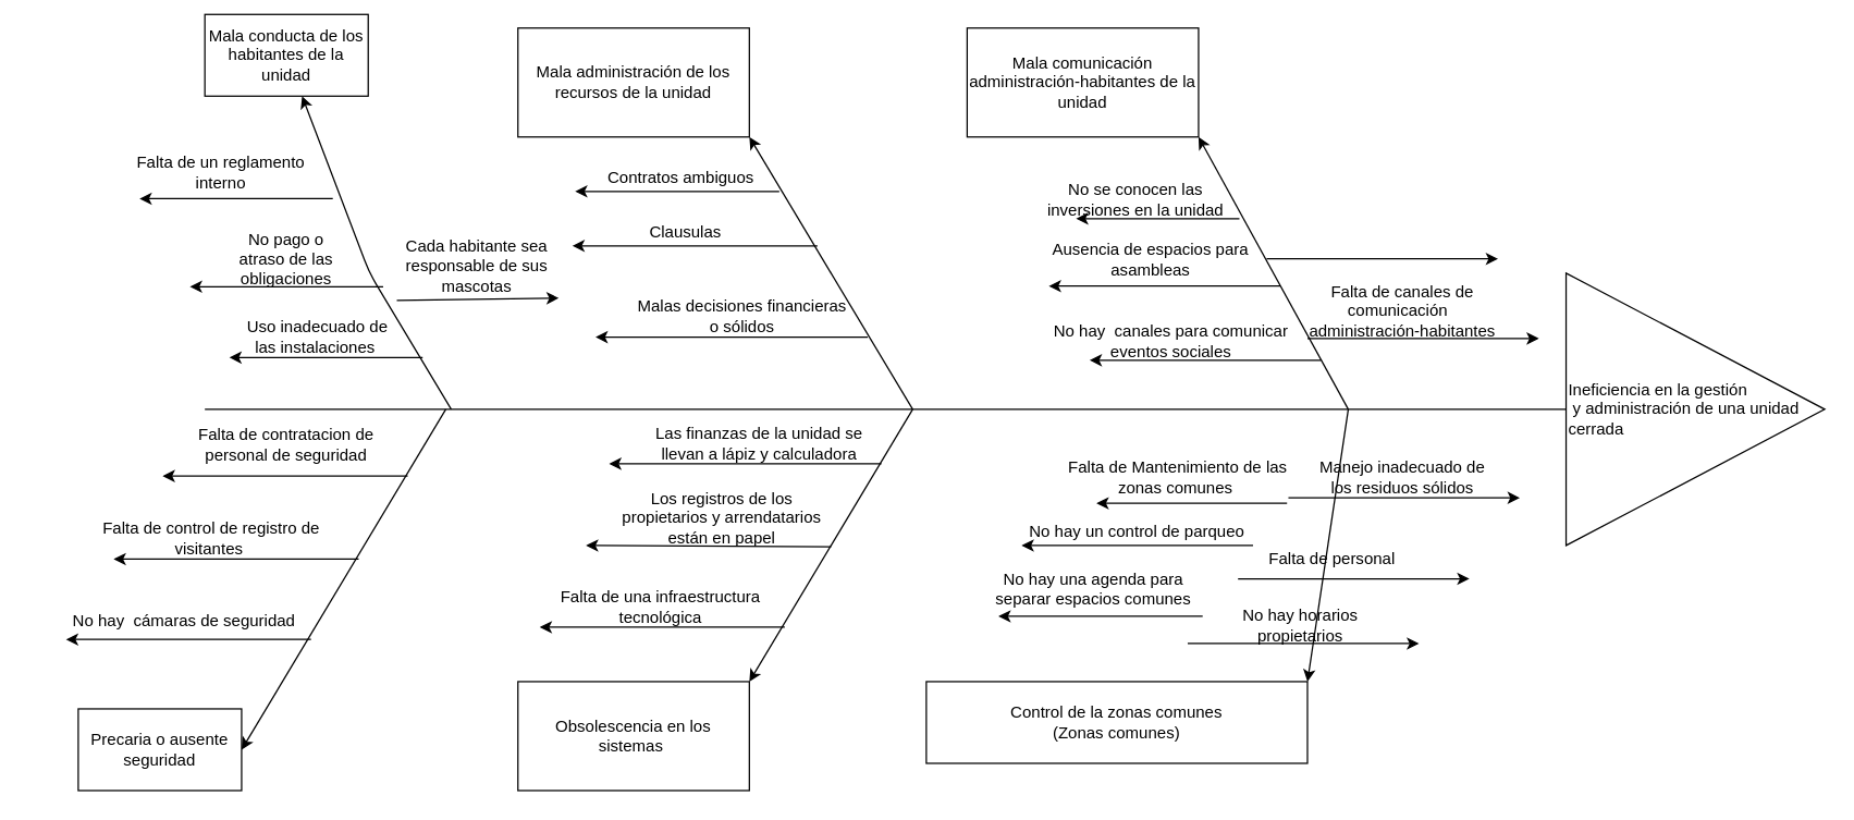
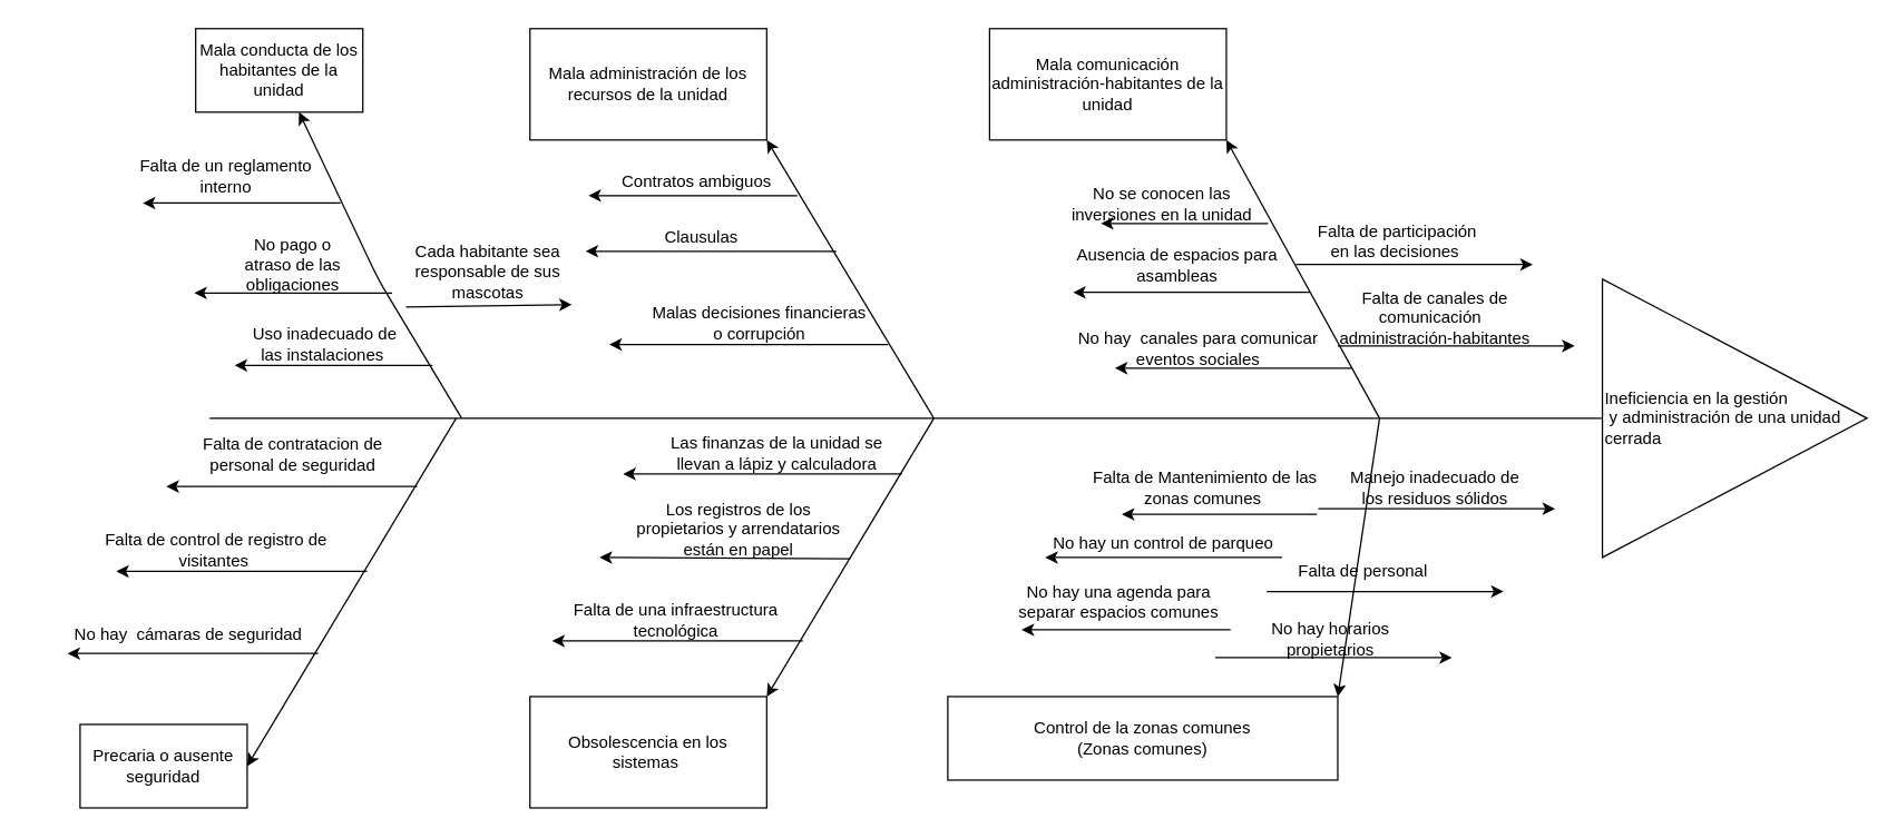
  <mxCell id="0" />
  <mxCell id="1" parent="0" />
  <mxCell id="2" value="" style="endArrow=none;html=1;" parent="1" edge="1"><mxGeometry width="50" height="50" relative="1" as="geometry"><mxPoint x="150" y="300" as="sourcePoint" /><mxPoint x="1150" y="300" as="targetPoint" /></mxGeometry></mxCell>
  <mxCell id="3" value="" style="endArrow=classic;html=1;entryX=1;entryY=1;entryDx=0;entryDy=0;" parent="1" target="32" edge="1"><mxGeometry width="50" height="50" relative="1" as="geometry"><mxPoint x="990" y="300" as="sourcePoint" /><mxPoint x="870" y="100" as="targetPoint" /></mxGeometry></mxCell>
  <mxCell id="4" value="" style="endArrow=classic;html=1;entryX=1;entryY=0;entryDx=0;entryDy=0;" parent="1" target="35" edge="1"><mxGeometry width="50" height="50" relative="1" as="geometry"><mxPoint x="990" y="300" as="sourcePoint" /><mxPoint x="870" y="500" as="targetPoint" /></mxGeometry></mxCell>
  <mxCell id="5" value="" style="endArrow=classic;html=1;entryX=1;entryY=1;entryDx=0;entryDy=0;" parent="1" edge="1"><mxGeometry width="50" height="50" relative="1" as="geometry"><mxPoint x="670" y="300" as="sourcePoint" /><mxPoint x="550" y="100" as="targetPoint" /></mxGeometry></mxCell>
  <mxCell id="6" value="" style="endArrow=classic;html=1;entryX=1;entryY=0;entryDx=0;entryDy=0;" parent="1" edge="1"><mxGeometry width="50" height="50" relative="1" as="geometry"><mxPoint x="670" y="300" as="sourcePoint" /><mxPoint x="550" y="500" as="targetPoint" /></mxGeometry></mxCell>
  <mxCell id="7" value="Falta de canales de comunicación&amp;nbsp;&amp;nbsp;&lt;br&gt;administración-habitantes" style="text;html=1;strokeColor=none;fillColor=none;align=center;verticalAlign=middle;whiteSpace=wrap;rounded=0;" parent="1" vertex="1"><mxGeometry x="940" y="208" width="180" height="40" as="geometry" /></mxCell>
  <mxCell id="8" value="" style="endArrow=classic;html=1;" parent="1" edge="1"><mxGeometry width="50" height="50" relative="1" as="geometry"><mxPoint x="940" y="209.5" as="sourcePoint" /><mxPoint x="770" y="209.5" as="targetPoint" /></mxGeometry></mxCell>
  <mxCell id="9" value="Ausencia de espacios para asambleas" style="text;html=1;strokeColor=none;fillColor=none;align=center;verticalAlign=middle;whiteSpace=wrap;rounded=0;" parent="1" vertex="1"><mxGeometry x="770" y="170" width="150" height="40" as="geometry" /></mxCell>
  <mxCell id="10" value="" style="endArrow=classic;html=1;" parent="1" target="53" edge="1"><mxGeometry width="50" height="50" relative="1" as="geometry"><mxPoint x="331" y="300" as="sourcePoint" /><mxPoint x="211" y="100" as="targetPoint" /><Array as="points"><mxPoint x="271" y="200" /></Array></mxGeometry></mxCell>
  <mxCell id="11" value="" style="endArrow=classic;html=1;" parent="1" edge="1"><mxGeometry width="50" height="50" relative="1" as="geometry"><mxPoint x="244" y="145.33" as="sourcePoint" /><mxPoint x="102" y="145.33" as="targetPoint" /></mxGeometry></mxCell>
  <mxCell id="12" value="" style="endArrow=classic;html=1;" parent="1" edge="1"><mxGeometry width="50" height="50" relative="1" as="geometry"><mxPoint x="572" y="140" as="sourcePoint" /><mxPoint x="422" y="140" as="targetPoint" /></mxGeometry></mxCell>
  <mxCell id="13" value="Contratos ambiguos" style="text;html=1;strokeColor=none;fillColor=none;align=center;verticalAlign=middle;whiteSpace=wrap;rounded=0;" parent="1" vertex="1"><mxGeometry x="435" y="120" width="130" height="20" as="geometry" /></mxCell>
  <mxCell id="14" value="" style="endArrow=classic;html=1;" parent="1" edge="1"><mxGeometry width="50" height="50" relative="1" as="geometry"><mxPoint x="600" y="180" as="sourcePoint" /><mxPoint x="420" y="180" as="targetPoint" /></mxGeometry></mxCell>
  <mxCell id="15" value="Las finanzas de la unidad se llevan a lápiz y calculadora" style="text;html=1;strokeColor=none;fillColor=none;align=center;verticalAlign=middle;whiteSpace=wrap;rounded=0;" parent="1" vertex="1"><mxGeometry x="465" y="310" width="185" height="30" as="geometry" /></mxCell>
  <mxCell id="16" value="No hay un control de parqueo" style="text;html=1;strokeColor=none;fillColor=none;align=center;verticalAlign=middle;whiteSpace=wrap;rounded=0;" parent="1" vertex="1"><mxGeometry x="750" y="380" width="170" height="20" as="geometry" /></mxCell>
  <mxCell id="17" value="Falta de Mantenimiento de las zonas comunes&amp;nbsp;" style="text;html=1;strokeColor=none;fillColor=none;align=center;verticalAlign=middle;whiteSpace=wrap;rounded=0;" parent="1" vertex="1"><mxGeometry x="780" y="330" width="170" height="40" as="geometry" /></mxCell>
- <mxCell id="18" value="Malas decisiones financieras o sólidos" style="text;html=1;strokeColor=none;fillColor=none;align=center;verticalAlign=middle;whiteSpace=wrap;rounded=0;" parent="1" vertex="1"><mxGeometry x="465" y="222" width="160" height="20" as="geometry" /></mxCell>
+ <mxCell id="18" value="Malas decisiones financieras o corrupción" style="text;html=1;strokeColor=none;fillColor=none;align=center;verticalAlign=middle;whiteSpace=wrap;rounded=0;" parent="1" vertex="1"><mxGeometry x="465" y="222" width="160" height="20" as="geometry" /></mxCell>
  <mxCell id="19" value="Clausulas&amp;nbsp;" style="text;html=1;strokeColor=none;fillColor=none;align=center;verticalAlign=middle;whiteSpace=wrap;rounded=0;" parent="1" vertex="1"><mxGeometry x="430" y="160" width="150" height="20" as="geometry" /></mxCell>
  <mxCell id="20" value="" style="endArrow=classic;html=1;" parent="1" edge="1"><mxGeometry width="50" height="50" relative="1" as="geometry"><mxPoint x="637" y="247" as="sourcePoint" /><mxPoint x="437" y="247" as="targetPoint" /></mxGeometry></mxCell>
  <mxCell id="21" value="" style="endArrow=classic;html=1;" parent="1" edge="1"><mxGeometry width="50" height="50" relative="1" as="geometry"><mxPoint x="945" y="369" as="sourcePoint" /><mxPoint x="805" y="369" as="targetPoint" /></mxGeometry></mxCell>
  <mxCell id="22" value="" style="endArrow=classic;html=1;" parent="1" edge="1"><mxGeometry width="50" height="50" relative="1" as="geometry"><mxPoint x="920" y="400" as="sourcePoint" /><mxPoint x="750" y="400" as="targetPoint" /></mxGeometry></mxCell>
  <mxCell id="23" value="" style="endArrow=classic;html=1;" parent="1" edge="1"><mxGeometry width="50" height="50" relative="1" as="geometry"><mxPoint x="883" y="452" as="sourcePoint" /><mxPoint x="733" y="452" as="targetPoint" /></mxGeometry></mxCell>
  <mxCell id="24" value="No hay una agenda para separar espacios comunes" style="text;html=1;strokeColor=none;fillColor=none;align=center;verticalAlign=bottom;whiteSpace=wrap;rounded=0;" parent="1" vertex="1"><mxGeometry x="718" y="419" width="170" height="30" as="geometry" /></mxCell>
  <mxCell id="25" value="" style="endArrow=classic;html=1;" parent="1" edge="1"><mxGeometry width="50" height="50" relative="1" as="geometry"><mxPoint x="647" y="340" as="sourcePoint" /><mxPoint x="447" y="340" as="targetPoint" /></mxGeometry></mxCell>
  <mxCell id="26" value="Falta de una infraestructura tecnológica" style="text;html=1;strokeColor=none;fillColor=none;align=center;verticalAlign=middle;whiteSpace=wrap;rounded=0;" parent="1" vertex="1"><mxGeometry x="410" y="430" width="150" height="30" as="geometry" /></mxCell>
  <mxCell id="27" value="Manejo inadecuado de los residuos sólidos" style="text;html=1;strokeColor=none;fillColor=none;align=center;verticalAlign=middle;whiteSpace=wrap;rounded=0;" parent="1" vertex="1"><mxGeometry x="960" y="330" width="140" height="40" as="geometry" /></mxCell>
  <mxCell id="28" value="Los registros de los propietarios y arrendatarios están en papel" style="text;html=1;strokeColor=none;fillColor=none;align=center;verticalAlign=middle;whiteSpace=wrap;rounded=0;" parent="1" vertex="1"><mxGeometry x="450" y="370" width="160" height="20" as="geometry" /></mxCell>
  <mxCell id="29" value="" style="endArrow=classic;html=1;exitX=1;exitY=1;exitDx=0;exitDy=0;" parent="1" edge="1"><mxGeometry width="50" height="50" relative="1" as="geometry"><mxPoint x="610" y="401" as="sourcePoint" /><mxPoint x="430" y="400" as="targetPoint" /></mxGeometry></mxCell>
  <mxCell id="30" value="" style="endArrow=classic;html=1;" parent="1" edge="1"><mxGeometry width="50" height="50" relative="1" as="geometry"><mxPoint x="946" y="365" as="sourcePoint" /><mxPoint x="1116" y="365" as="targetPoint" /></mxGeometry></mxCell>
  <mxCell id="31" value="" style="endArrow=classic;html=1;" parent="1" edge="1"><mxGeometry width="50" height="50" relative="1" as="geometry"><mxPoint x="576" y="460" as="sourcePoint" /><mxPoint x="396" y="460" as="targetPoint" /></mxGeometry></mxCell>
  <mxCell id="32" value="Mala comunicación&lt;br&gt;administración-habitantes de la unidad" style="rounded=0;whiteSpace=wrap;html=1;" parent="1" vertex="1"><mxGeometry x="710" width="170" height="80" as="geometry" y="20" /></mxCell>
  <mxCell id="33" value="Mala administración de los recursos de la unidad" style="rounded=0;whiteSpace=wrap;html=1;" parent="1" vertex="1"><mxGeometry x="380" width="170" height="80" as="geometry" y="20" /></mxCell>
  <mxCell id="34" value="Obsolescencia en los sistemas&amp;nbsp;" style="rounded=0;whiteSpace=wrap;html=1;" parent="1" vertex="1"><mxGeometry x="380" y="500" width="170" height="80" as="geometry" /></mxCell>
  <mxCell id="35" value="Control de la zonas comunes&lt;br&gt;(Zonas comunes)" style="rounded=0;whiteSpace=wrap;html=1;" parent="1" vertex="1"><mxGeometry x="680" y="500" width="280" height="60" as="geometry" /></mxCell>
  <mxCell id="36" value="Ineficiencia en la gestión&lt;br&gt;&amp;nbsp;y administración de una unidad cerrada" style="triangle;whiteSpace=wrap;html=1;align=left;" parent="1" vertex="1"><mxGeometry x="1150" y="200" width="190" height="200" as="geometry" /></mxCell>
  <mxCell id="37" value="" style="endArrow=classic;html=1;" parent="1" edge="1"><mxGeometry width="50" height="50" relative="1" as="geometry"><mxPoint x="327" y="300" as="sourcePoint" /><mxPoint x="177" y="550" as="targetPoint" /></mxGeometry></mxCell>
  <mxCell id="38" value="" style="endArrow=classic;html=1;" parent="1" edge="1"><mxGeometry width="50" height="50" relative="1" as="geometry"><mxPoint x="299" y="349" as="sourcePoint" /><mxPoint x="119" y="349" as="targetPoint" /></mxGeometry></mxCell>
  <mxCell id="39" value="" style="endArrow=classic;html=1;" parent="1" edge="1"><mxGeometry width="50" height="50" relative="1" as="geometry"><mxPoint x="263" y="410" as="sourcePoint" /><mxPoint x="83" y="410" as="targetPoint" /></mxGeometry></mxCell>
  <mxCell id="40" value="" style="endArrow=classic;html=1;" parent="1" edge="1"><mxGeometry width="50" height="50" relative="1" as="geometry"><mxPoint x="228" y="469" as="sourcePoint" /><mxPoint x="48" y="469" as="targetPoint" /></mxGeometry></mxCell>
+ <mxCell id="41" value="Falta de participación en las decisiones&amp;nbsp;" style="text;html=1;strokeColor=none;fillColor=none;align=center;verticalAlign=middle;whiteSpace=wrap;rounded=0;" parent="1" vertex="1"><mxGeometry x="943" y="163" width="120" height="20" as="geometry" /></mxCell>
  <mxCell id="42" value="Precaria o ausente seguridad" style="rounded=0;whiteSpace=wrap;html=1;" parent="1" vertex="1"><mxGeometry x="57" y="520" width="120" height="60" as="geometry" /></mxCell>
  <mxCell id="43" value="No hay&amp;nbsp; cámaras de seguridad" style="text;html=1;strokeColor=none;fillColor=none;align=center;verticalAlign=middle;whiteSpace=wrap;rounded=0;" parent="1" vertex="1"><mxGeometry x="20" y="446" width="230" height="20" as="geometry" /></mxCell>
  <mxCell id="44" value="Falta de control de registro de visitantes&amp;nbsp;" style="text;html=1;strokeColor=none;fillColor=none;align=center;verticalAlign=middle;whiteSpace=wrap;rounded=0;" parent="1" vertex="1"><mxGeometry x="50" y="385" width="210" height="20" as="geometry" /></mxCell>
  <mxCell id="45" value="Falta de contratacion de personal de seguridad" style="text;html=1;strokeColor=none;fillColor=none;align=center;verticalAlign=middle;whiteSpace=wrap;rounded=0;" parent="1" vertex="1"><mxGeometry x="140" y="316" width="140" height="20" as="geometry" /></mxCell>
  <mxCell id="46" value="" style="endArrow=classic;html=1;" parent="1" edge="1"><mxGeometry width="50" height="50" relative="1" as="geometry"><mxPoint x="910" y="160" as="sourcePoint" /><mxPoint x="790" y="160" as="targetPoint" /></mxGeometry></mxCell>
  <mxCell id="47" value="No se conocen las inversiones en la unidad" style="text;html=1;strokeColor=none;fillColor=none;align=center;verticalAlign=middle;whiteSpace=wrap;rounded=0;" parent="1" vertex="1"><mxGeometry x="759" y="136" width="150" height="20" as="geometry" /></mxCell>
  <mxCell id="48" value="No hay horarios propietarios" style="text;html=1;strokeColor=none;fillColor=none;align=center;verticalAlign=middle;whiteSpace=wrap;rounded=0;" parent="1" vertex="1"><mxGeometry x="880" y="449" width="150" height="20" as="geometry" /></mxCell>
  <mxCell id="49" value="" style="endArrow=classic;html=1;" parent="1" edge="1"><mxGeometry width="50" height="50" relative="1" as="geometry"><mxPoint x="909" y="424.5" as="sourcePoint" /><mxPoint x="1079" y="424.5" as="targetPoint" /></mxGeometry></mxCell>
  <mxCell id="50" value="Falta de personal&amp;nbsp;" style="text;html=1;strokeColor=none;fillColor=none;align=center;verticalAlign=middle;whiteSpace=wrap;rounded=0;" parent="1" vertex="1"><mxGeometry x="920" y="400" width="120" height="20" as="geometry" /></mxCell>
  <mxCell id="51" value="" style="endArrow=classic;html=1;" parent="1" edge="1"><mxGeometry width="50" height="50" relative="1" as="geometry"><mxPoint x="970" y="264" as="sourcePoint" /><mxPoint x="800" y="264" as="targetPoint" /></mxGeometry></mxCell>
  <mxCell id="52" value="No hay&amp;nbsp; canales para comunicar eventos sociales" style="text;html=1;strokeColor=none;fillColor=none;align=center;verticalAlign=middle;whiteSpace=wrap;rounded=0;" parent="1" vertex="1"><mxGeometry x="770" y="240" width="180" height="20" as="geometry" /></mxCell>
- <mxCell id="53" value="Mala conducta de los habitantes de la unidad" style="rounded=0;whiteSpace=wrap;html=1;" parent="1" vertex="1"><mxGeometry x="150" y="10" width="120" height="60" as="geometry" /></mxCell>
+ <mxCell id="53" value="Mala conducta de los habitantes de la unidad" style="rounded=0;whiteSpace=wrap;html=1;" parent="1" vertex="1"><mxGeometry x="140" width="120" height="60" as="geometry" y="20" /></mxCell>
  <mxCell id="54" value="Falta de un reglamento interno" style="text;html=1;strokeColor=none;fillColor=none;align=center;verticalAlign=middle;whiteSpace=wrap;rounded=0;" parent="1" vertex="1"><mxGeometry x="90" y="116" width="144" height="20" as="geometry" /></mxCell>
  <mxCell id="55" value="" style="endArrow=classic;html=1;" parent="1" edge="1"><mxGeometry width="50" height="50" relative="1" as="geometry"><mxPoint x="281" y="210" as="sourcePoint" /><mxPoint x="139" y="210" as="targetPoint" /></mxGeometry></mxCell>
  <mxCell id="56" value="No pago o atraso de las obligaciones" style="text;html=1;strokeColor=none;fillColor=none;align=center;verticalAlign=middle;whiteSpace=wrap;rounded=0;" parent="1" vertex="1"><mxGeometry x="163" y="180" width="94" height="20" as="geometry" /></mxCell>
  <mxCell id="57" value="" style="endArrow=classic;html=1;" parent="1" edge="1"><mxGeometry width="50" height="50" relative="1" as="geometry"><mxPoint x="310" y="262" as="sourcePoint" /><mxPoint x="168" y="262" as="targetPoint" /></mxGeometry></mxCell>
  <mxCell id="58" value="Uso inadecuado de las instalaciones&amp;nbsp;" style="text;html=1;strokeColor=none;fillColor=none;align=center;verticalAlign=middle;whiteSpace=wrap;rounded=0;" parent="1" vertex="1"><mxGeometry x="173" y="237" width="120" height="20" as="geometry" /></mxCell>
  <mxCell id="59" value="" style="endArrow=classic;html=1;" parent="1" edge="1"><mxGeometry width="50" height="50" relative="1" as="geometry"><mxPoint x="960" y="248" as="sourcePoint" /><mxPoint x="1130" y="248" as="targetPoint" /></mxGeometry></mxCell>
  <mxCell id="60" value="" style="endArrow=classic;html=1;" parent="1" edge="1"><mxGeometry width="50" height="50" relative="1" as="geometry"><mxPoint x="930" y="189.5" as="sourcePoint" /><mxPoint x="1100" y="189.5" as="targetPoint" /></mxGeometry></mxCell>
  <mxCell id="61" value="" style="endArrow=classic;html=1;" parent="1" edge="1"><mxGeometry width="50" height="50" relative="1" as="geometry"><mxPoint x="872" y="472" as="sourcePoint" /><mxPoint x="1042" y="472" as="targetPoint" /></mxGeometry></mxCell>
  <mxCell id="62" value="" style="endArrow=classic;html=1;" edge="1" parent="1"><mxGeometry width="50" height="50" relative="1" as="geometry"><mxPoint x="291" y="220" as="sourcePoint" /><mxPoint x="410" y="218.288" as="targetPoint" /></mxGeometry></mxCell>
  <mxCell id="63" value="Cada habitante sea responsable de sus mascotas&lt;br&gt;" style="text;html=1;strokeColor=none;fillColor=none;align=center;verticalAlign=middle;whiteSpace=wrap;rounded=0;" vertex="1" parent="1"><mxGeometry x="280" y="180" width="140" height="30" as="geometry" /></mxCell>
